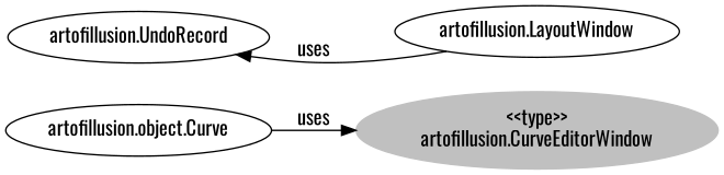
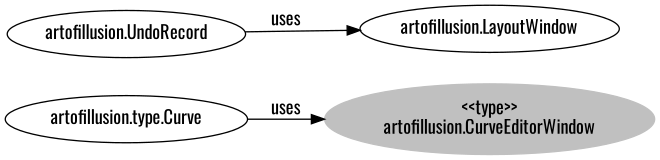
  digraph {
    fontname=Oswald
    rankdir=LR
    node [fontname=Oswald]
    edge [fontname=Oswald]
    n1 [color=grey label="<<type>>\nartofillusion.CurveEditorWindow" style=filled]
    n2 [label="artofillusion.UndoRecord"]
    n3 [label="artofillusion.LayoutWindow"]
-   n4 [label="artofillusion.object.Curve"]
-   n3 -> n2 [label=uses]
+   n4 [label="artofillusion.type.Curve"]
+   n2 -> n3 [label=uses]
    n4 -> n1 [label=uses]
  }
